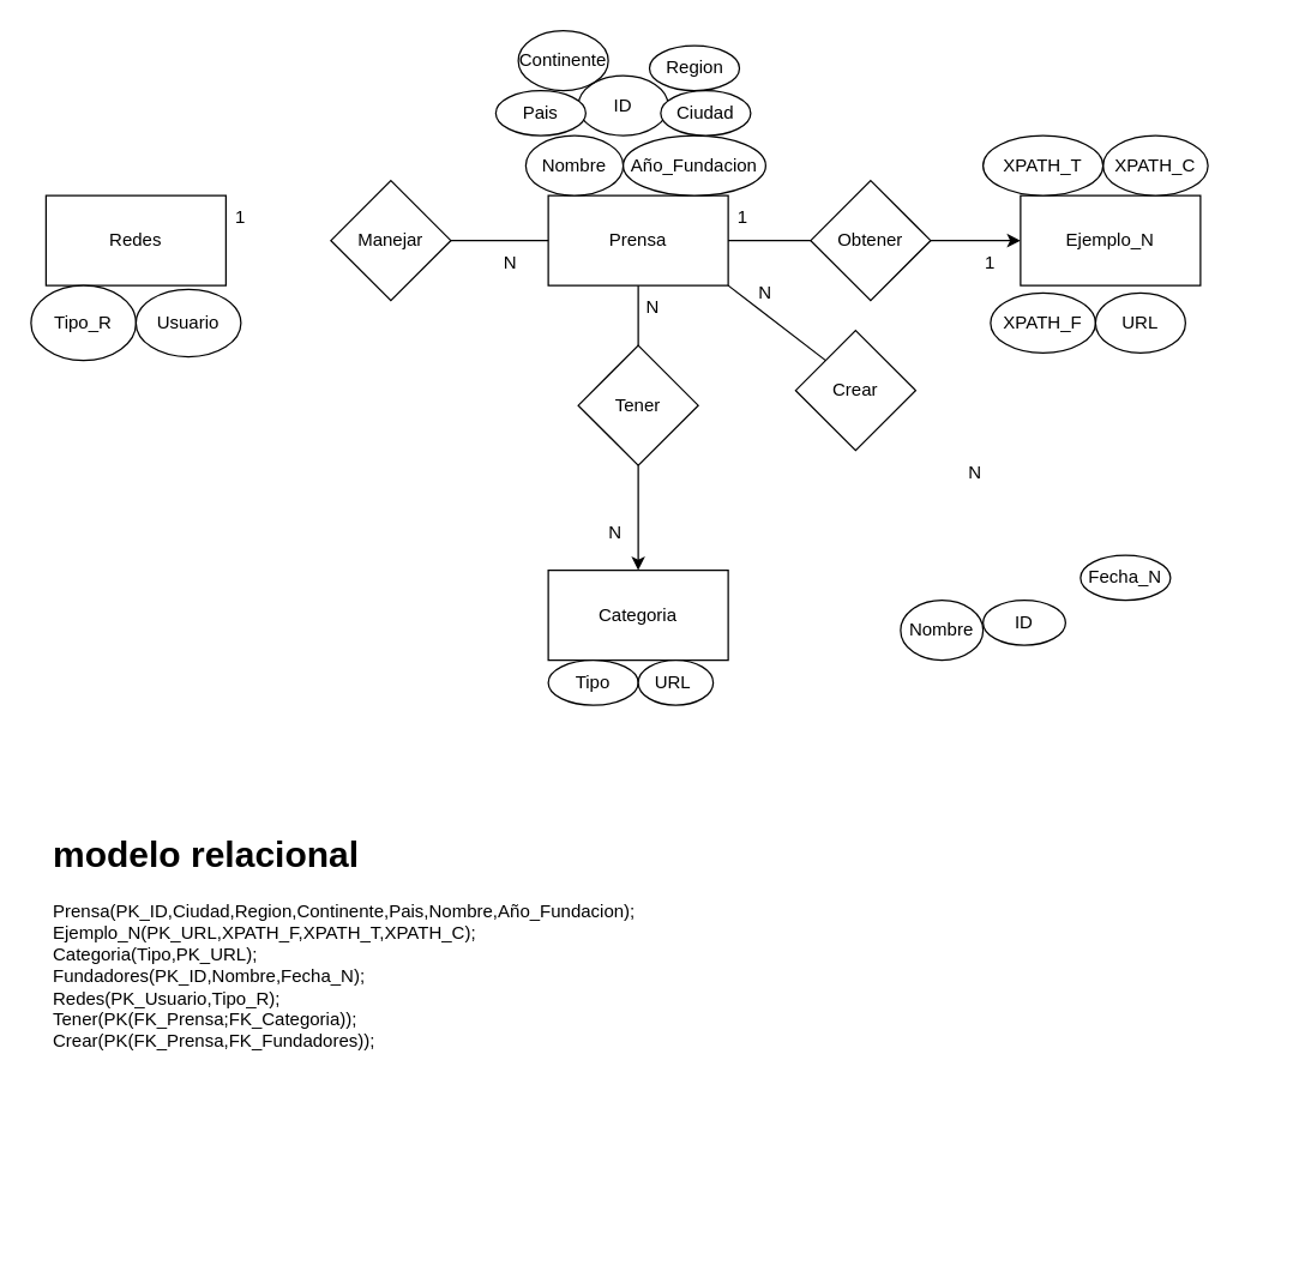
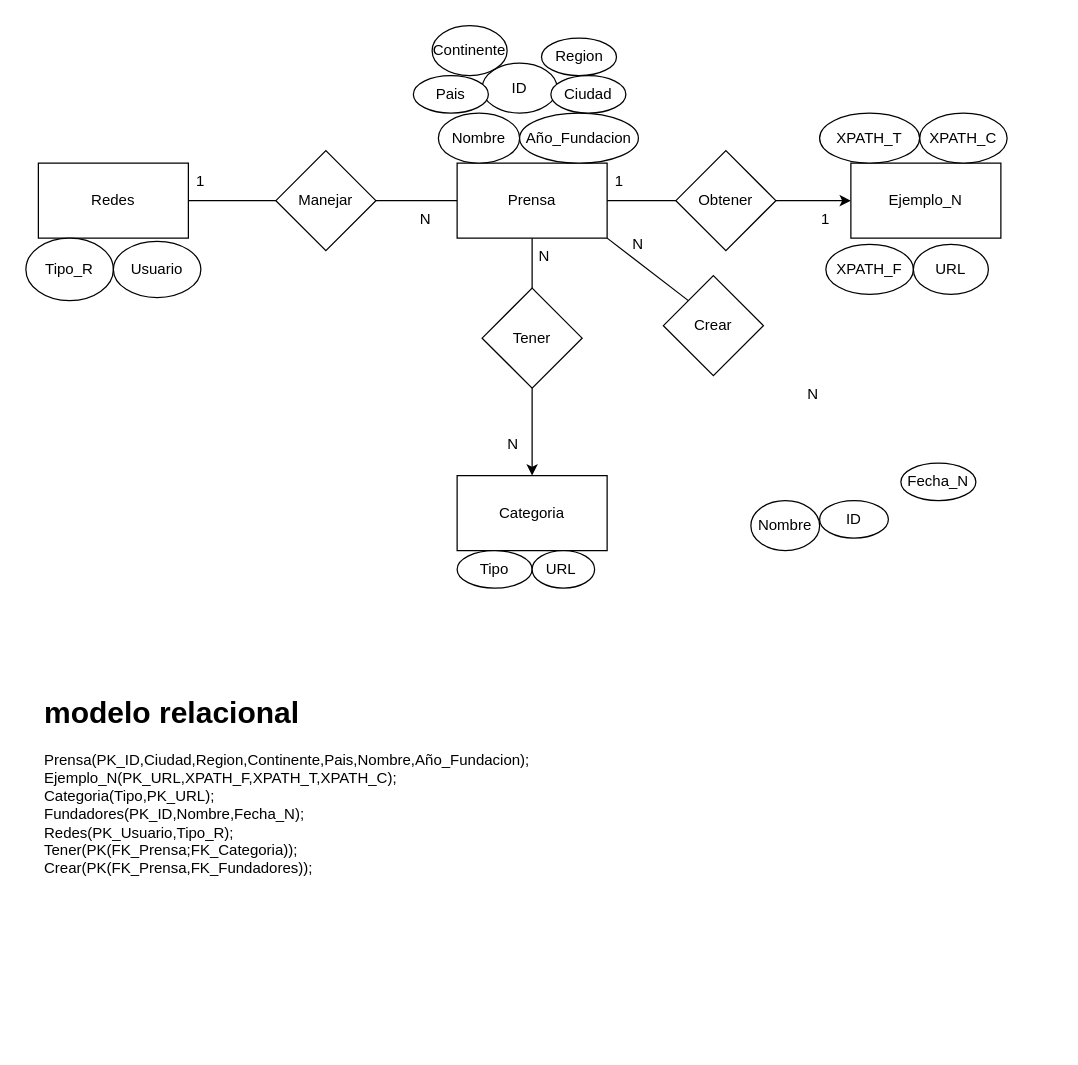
  <mxCell id="0" />
  <mxCell id="1" parent="0" />
  <mxCell id="2" style="edgeStyle=none;html=1;exitX=0.5;exitY=1;exitDx=0;exitDy=0;entryX=0.5;entryY=0;entryDx=0;entryDy=0;startArrow=none;" parent="1" source="18" target="5" edge="1"><mxGeometry relative="1" as="geometry" /></mxCell>
  <mxCell id="3" style="edgeStyle=none;html=1;exitX=1;exitY=0.5;exitDx=0;exitDy=0;entryX=0;entryY=0.5;entryDx=0;entryDy=0;startArrow=none;" parent="1" source="20" target="10" edge="1"><mxGeometry relative="1" as="geometry" /></mxCell>
  <mxCell id="4" value="Prensa" style="rounded=0;whiteSpace=wrap;html=1;" parent="1" vertex="1"><mxGeometry x="365" y="130" width="120" height="60" as="geometry" /></mxCell>
  <mxCell id="5" value="Categoria" style="rounded=0;whiteSpace=wrap;html=1;" parent="1" vertex="1"><mxGeometry x="365" y="380" width="120" height="60" as="geometry" /></mxCell>
  <mxCell id="6" value="Redes" style="rounded=0;whiteSpace=wrap;html=1;" parent="1" vertex="1"><mxGeometry x="30" y="130" width="120" height="60" as="geometry" /></mxCell>
  <mxCell id="7" value="" style="endArrow=none;html=1;exitX=1;exitY=0.5;exitDx=0;exitDy=0;startArrow=none;" parent="1" source="22" edge="1"><mxGeometry width="50" height="50" relative="1" as="geometry"><mxPoint x="315" y="210" as="sourcePoint" /><mxPoint x="365" y="160" as="targetPoint" /></mxGeometry></mxCell>
  <mxCell id="8" value="" style="edgeStyle=none;html=1;exitX=1;exitY=1;exitDx=0;exitDy=0;entryX=0;entryY=0;entryDx=0;entryDy=0;endArrow=none;" parent="1" source="4" target="9" edge="1"><mxGeometry relative="1" as="geometry"><mxPoint x="485" y="190" as="sourcePoint" /><mxPoint x="670" y="340" as="targetPoint" /></mxGeometry></mxCell>
  <mxCell id="9" value="Crear" style="rhombus;whiteSpace=wrap;html=1;" parent="1" vertex="1"><mxGeometry x="530" y="220" width="80" height="80" as="geometry" /></mxCell>
  <mxCell id="10" value="Ejemplo_N" style="rounded=0;whiteSpace=wrap;html=1;" parent="1" vertex="1"><mxGeometry x="680" y="130" width="120" height="60" as="geometry" /></mxCell>
  <mxCell id="11" value="Nombre" style="ellipse;whiteSpace=wrap;html=1;" parent="1" vertex="1"><mxGeometry x="350" y="90" width="65" height="40" as="geometry" /></mxCell>
  <mxCell id="12" value="Año_Fundacion" style="ellipse;whiteSpace=wrap;html=1;" parent="1" vertex="1"><mxGeometry x="415" y="90" width="95" height="40" as="geometry" /></mxCell>
  <mxCell id="13" value="Tipo" style="ellipse;whiteSpace=wrap;html=1;" parent="1" vertex="1"><mxGeometry x="365" y="440" width="60" height="30" as="geometry" /></mxCell>
  <mxCell id="14" value="N" style="text;html=1;strokeColor=none;fillColor=none;align=center;verticalAlign=middle;whiteSpace=wrap;rounded=0;" parent="1" vertex="1"><mxGeometry x="405" y="190" width="60" height="30" as="geometry" /></mxCell>
  <mxCell id="15" value="N" style="text;html=1;strokeColor=none;fillColor=none;align=center;verticalAlign=middle;whiteSpace=wrap;rounded=0;" parent="1" vertex="1"><mxGeometry x="380" y="340" width="60" height="30" as="geometry" /></mxCell>
  <mxCell id="16" value="ID" style="ellipse;whiteSpace=wrap;html=1;" parent="1" vertex="1"><mxGeometry x="385" y="50" width="60" height="40" as="geometry" /></mxCell>
  <mxCell id="17" value="" style="edgeStyle=none;html=1;exitX=0.5;exitY=1;exitDx=0;exitDy=0;entryX=0.5;entryY=0;entryDx=0;entryDy=0;endArrow=none;" parent="1" source="4" target="18" edge="1"><mxGeometry relative="1" as="geometry"><mxPoint x="425" y="190" as="sourcePoint" /><mxPoint x="425" y="380" as="targetPoint" /></mxGeometry></mxCell>
  <mxCell id="18" value="Tener" style="rhombus;whiteSpace=wrap;html=1;" parent="1" vertex="1"><mxGeometry x="385" y="230" width="80" height="80" as="geometry" /></mxCell>
  <mxCell id="19" value="" style="edgeStyle=none;html=1;exitX=1;exitY=0.5;exitDx=0;exitDy=0;entryX=0;entryY=0.5;entryDx=0;entryDy=0;endArrow=none;" parent="1" source="4" target="20" edge="1"><mxGeometry relative="1" as="geometry"><mxPoint x="485" y="160" as="sourcePoint" /><mxPoint x="680" y="160" as="targetPoint" /></mxGeometry></mxCell>
  <mxCell id="20" value="Obtener" style="rhombus;whiteSpace=wrap;html=1;" parent="1" vertex="1"><mxGeometry x="540" y="120" width="80" height="80" as="geometry" /></mxCell>
+ <mxCell id="21" value="" style="endArrow=none;html=1;exitX=1;exitY=0.5;exitDx=0;exitDy=0;" parent="1" source="6" target="22" edge="1"><mxGeometry width="50" height="50" relative="1" as="geometry"><mxPoint x="150" y="160" as="sourcePoint" /><mxPoint x="365" y="160" as="targetPoint" /></mxGeometry></mxCell>
  <mxCell id="22" value="Manejar" style="rhombus;whiteSpace=wrap;html=1;" parent="1" vertex="1"><mxGeometry x="220" y="120" width="80" height="80" as="geometry" /></mxCell>
  <mxCell id="23" value="N" style="text;html=1;strokeColor=none;fillColor=none;align=center;verticalAlign=middle;whiteSpace=wrap;rounded=0;" parent="1" vertex="1"><mxGeometry x="310" y="160" width="60" height="30" as="geometry" /></mxCell>
  <mxCell id="24" value="Tipo_R" style="ellipse;whiteSpace=wrap;html=1;" parent="1" vertex="1"><mxGeometry x="20" y="190" width="70" height="50" as="geometry" /></mxCell>
  <mxCell id="25" value="Usuario" style="ellipse;whiteSpace=wrap;html=1;" parent="1" vertex="1"><mxGeometry x="90" y="192.5" width="70" height="45" as="geometry" /></mxCell>
  <mxCell id="26" value="1" style="text;html=1;strokeColor=none;fillColor=none;align=center;verticalAlign=middle;whiteSpace=wrap;rounded=0;" parent="1" vertex="1"><mxGeometry x="130" y="130" width="60" height="30" as="geometry" /></mxCell>
  <mxCell id="27" value="URL&amp;nbsp;" style="ellipse;whiteSpace=wrap;html=1;" parent="1" vertex="1"><mxGeometry x="425" y="440" width="50" height="30" as="geometry" /></mxCell>
  <mxCell id="28" value="1" style="text;html=1;strokeColor=none;fillColor=none;align=center;verticalAlign=middle;whiteSpace=wrap;rounded=0;" parent="1" vertex="1"><mxGeometry x="630" y="160" width="60" height="30" as="geometry" /></mxCell>
  <mxCell id="29" value="1" style="text;html=1;strokeColor=none;fillColor=none;align=center;verticalAlign=middle;whiteSpace=wrap;rounded=0;" parent="1" vertex="1"><mxGeometry x="465" y="130" width="60" height="30" as="geometry" /></mxCell>
  <mxCell id="30" value="N" style="text;html=1;strokeColor=none;fillColor=none;align=center;verticalAlign=middle;whiteSpace=wrap;rounded=0;" parent="1" vertex="1"><mxGeometry x="620" y="300" width="60" height="30" as="geometry" /></mxCell>
  <mxCell id="31" value="N" style="text;html=1;strokeColor=none;fillColor=none;align=center;verticalAlign=middle;whiteSpace=wrap;rounded=0;" parent="1" vertex="1"><mxGeometry x="480" y="180" width="60" height="30" as="geometry" /></mxCell>
  <mxCell id="32" value="Pais" style="ellipse;whiteSpace=wrap;html=1;" parent="1" vertex="1"><mxGeometry x="330" y="60" width="60" height="30" as="geometry" /></mxCell>
  <mxCell id="33" value="Continente" style="ellipse;whiteSpace=wrap;html=1;" parent="1" vertex="1"><mxGeometry x="345" y="20" width="60" height="40" as="geometry" /></mxCell>
  <mxCell id="34" value="Region" style="ellipse;whiteSpace=wrap;html=1;" parent="1" vertex="1"><mxGeometry x="432.5" y="30" width="60" height="30" as="geometry" /></mxCell>
  <mxCell id="35" value="Ciudad" style="ellipse;whiteSpace=wrap;html=1;" parent="1" vertex="1"><mxGeometry x="440" y="60" width="60" height="30" as="geometry" /></mxCell>
  <mxCell id="36" value="Nombre" style="ellipse;whiteSpace=wrap;html=1;" parent="1" vertex="1"><mxGeometry x="600" y="400" width="55" height="40" as="geometry" /></mxCell>
  <mxCell id="37" value="ID" style="ellipse;whiteSpace=wrap;html=1;" parent="1" vertex="1"><mxGeometry x="655" y="400" width="55" height="30" as="geometry" /></mxCell>
  <mxCell id="38" value="Fecha_N" style="ellipse;whiteSpace=wrap;html=1;" parent="1" vertex="1"><mxGeometry x="720" y="370" width="60" height="30" as="geometry" /></mxCell>
  <mxCell id="39" value="XPATH_F" style="ellipse;whiteSpace=wrap;html=1;" parent="1" vertex="1"><mxGeometry x="660" y="195" width="70" height="40" as="geometry" /></mxCell>
  <mxCell id="40" value="XPATH_C" style="ellipse;whiteSpace=wrap;html=1;" parent="1" vertex="1"><mxGeometry x="735" y="90" width="70" height="40" as="geometry" /></mxCell>
  <mxCell id="41" value="XPATH_T" style="ellipse;whiteSpace=wrap;html=1;" parent="1" vertex="1"><mxGeometry x="655" y="90" width="80" height="40" as="geometry" /></mxCell>
  <mxCell id="42" value="URL" style="ellipse;whiteSpace=wrap;html=1;" parent="1" vertex="1"><mxGeometry x="730" y="195" width="60" height="40" as="geometry" /></mxCell>
  <mxCell id="43" value="&lt;h1&gt;modelo relacional&lt;/h1&gt;&lt;div&gt;Prensa(PK_ID,Ciudad,Region,Continente,Pais,Nombre,Año_Fundacion);&lt;/div&gt;&lt;div&gt;Ejemplo_N(PK_URL,XPATH_F,XPATH_T,XPATH_C&lt;span style=&quot;background-color: initial;&quot;&gt;);&lt;/span&gt;&lt;/div&gt;&lt;div&gt;Categoria(Tipo,PK_URL);&lt;/div&gt;&lt;div&gt;Fundadores(PK_ID,Nombre,Fecha_N);&lt;/div&gt;&lt;div&gt;Redes(PK_Usuario,Tipo_R);&lt;/div&gt;&lt;div&gt;Tener(PK(FK_Prensa;FK_Categoria));&lt;/div&gt;&lt;div&gt;Crear(PK(FK_Prensa,FK_Fundadores));&lt;/div&gt;&lt;div&gt;&lt;br&gt;&lt;/div&gt;" style="text;html=1;strokeColor=none;fillColor=none;spacing=5;spacingTop=-20;whiteSpace=wrap;overflow=hidden;rounded=0;" vertex="1" parent="1"><mxGeometry x="30" y="550" width="810" height="280" as="geometry" /></mxCell>
